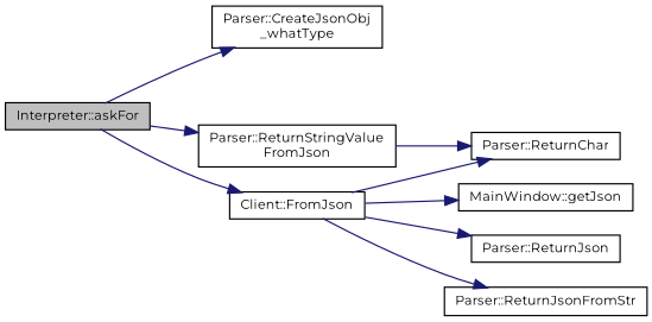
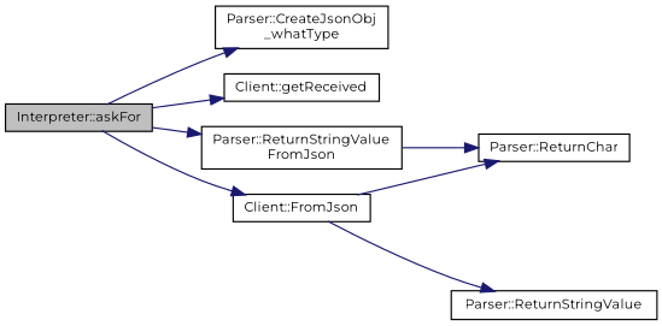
  digraph {
    fontname=Montserrat
    rankdir=LR
    node [color=black fillcolor=white fontname=Montserrat fontsize=10 shape=record style=filled]
    edge [color=midnightblue fontname=Montserrat fontsize=10 labelfontname=Helvetica labelfontsize=10 style=solid]
    n1 [fillcolor=grey75 fontcolor=black height=0.2 label="Interpreter::askFor" width=0.4]
    n2 [height=0.2 label="Parser::CreateJsonObj\l_whatType" width=0.4]
+   n3 [height=0.2 label="Client::getReceived" width=0.4]
    n4 [height=0.2 label="Parser::ReturnStringValue\lFromJson" width=0.4]
    n5 [height=0.2 label="Client::FromJson" width=0.4]
    n6 [height=0.2 label="Parser::ReturnChar" width=0.4]
-   n7 [height=0.2 label="MainWindow::getJson" width=0.4]
-   n8 [height=0.2 label="Parser::ReturnJson" width=0.4]
-   n9 [height=0.2 label="Parser::ReturnJsonFromStr" width=0.4]
+   n9 [height=0.2 label="Parser::ReturnStringValue" width=0.4]
    n1 -> n2
+   n1 -> n3
    n1 -> n4
    n1 -> n5
    n4 -> n6
    n5 -> n6
-   n5 -> n7
-   n5 -> n8
    n5 -> n9
  }
